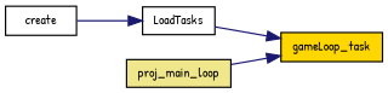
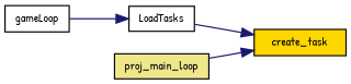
  digraph {
    fontname="Patrick Hand"
    rankdir=RL
    node [color=black fillcolor=white fontname="Patrick Hand" fontsize=10 shape=record style=filled]
    edge [color=midnightblue dir=back fontname="Patrick Hand" fontsize=10 labelfontname=Helvetica labelfontsize=10 style=solid]
-   n1 [fillcolor=gold fontcolor=black height=0.2 label=gameLoop_task width=0.4]
+   n1 [fillcolor=gold fontcolor=black height=0.2 label=create_task width=0.4]
    n2 [height=0.2 label=LoadTasks width=0.4]
    n3 [fillcolor=khaki height=0.2 label=proj_main_loop width=0.4]
-   n4 [height=0.2 label=create width=0.4]
+   n4 [height=0.2 label=gameLoop width=0.4]
    n1 -> n2
    n1 -> n3
    n2 -> n4
  }
